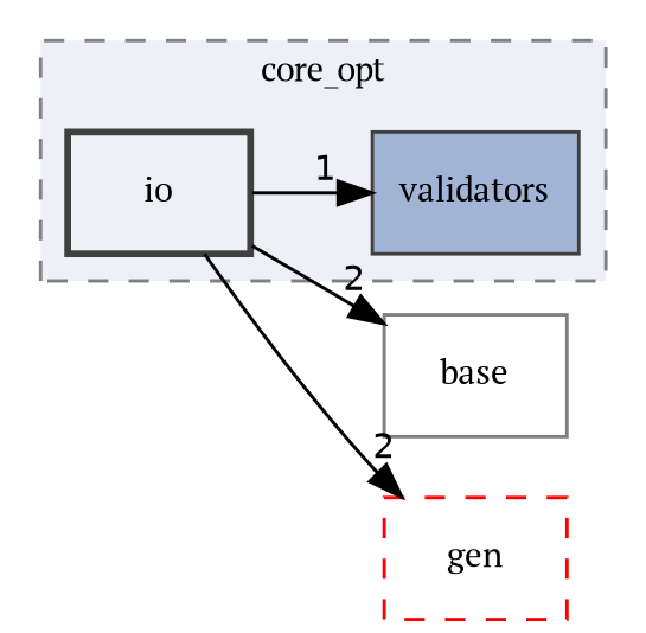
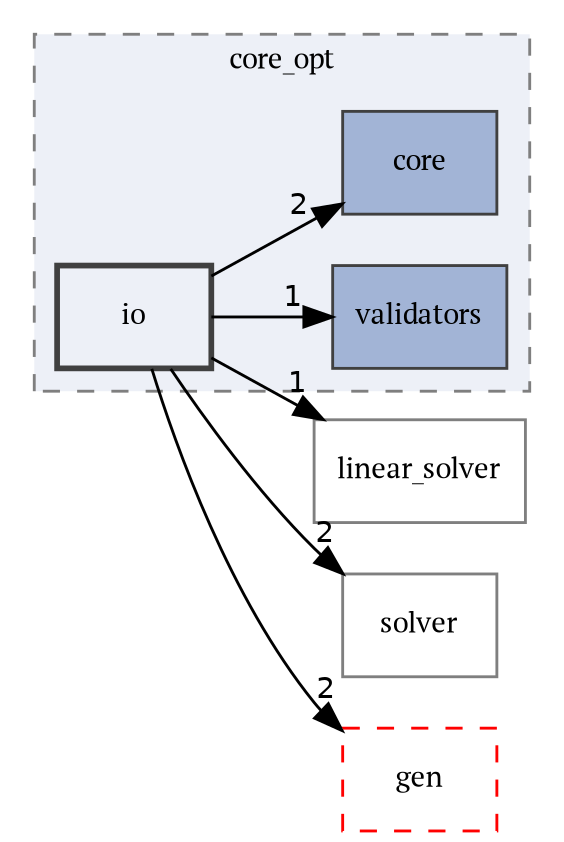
  digraph {
    compound=true
    fontname="PT Serif"
    rankdir=LR
    node [color=grey25 fillcolor="#edf0f7" fontname="PT Serif" fontsize=10 shape=box]
    edge [fontname="PT Serif" fontsize=10 headlabel=2 labeldistance=1.5 labelfontname=Helvetica labelfontsize=10]
    n1 [fillcolor="#a2b4d6" label=validators style="filled,"]
+   n2 [fillcolor="#a2b4d6" label=core style="filled,"]
    n3 [label=io style="filled,bold,"]
-   n5 [color=grey50 label=base]
+   n4 [color=grey50 label=linear_solver]
+   n5 [color=grey50 label=solver]
    n6 [color=red label=gen style="dashed,"]
    subgraph cluster_1 {
      bgcolor="#edf0f7"
      fontsize=10
      label=core_opt
      pencolor=grey50
      style="filled,dashed,"
      n1
+     n2
      n3
    }
    n3 -> n1 [headlabel=1]
+   n3 -> n2
+   n3 -> n4 [headlabel=1]
    n3 -> n5
    n3 -> n6
  }
